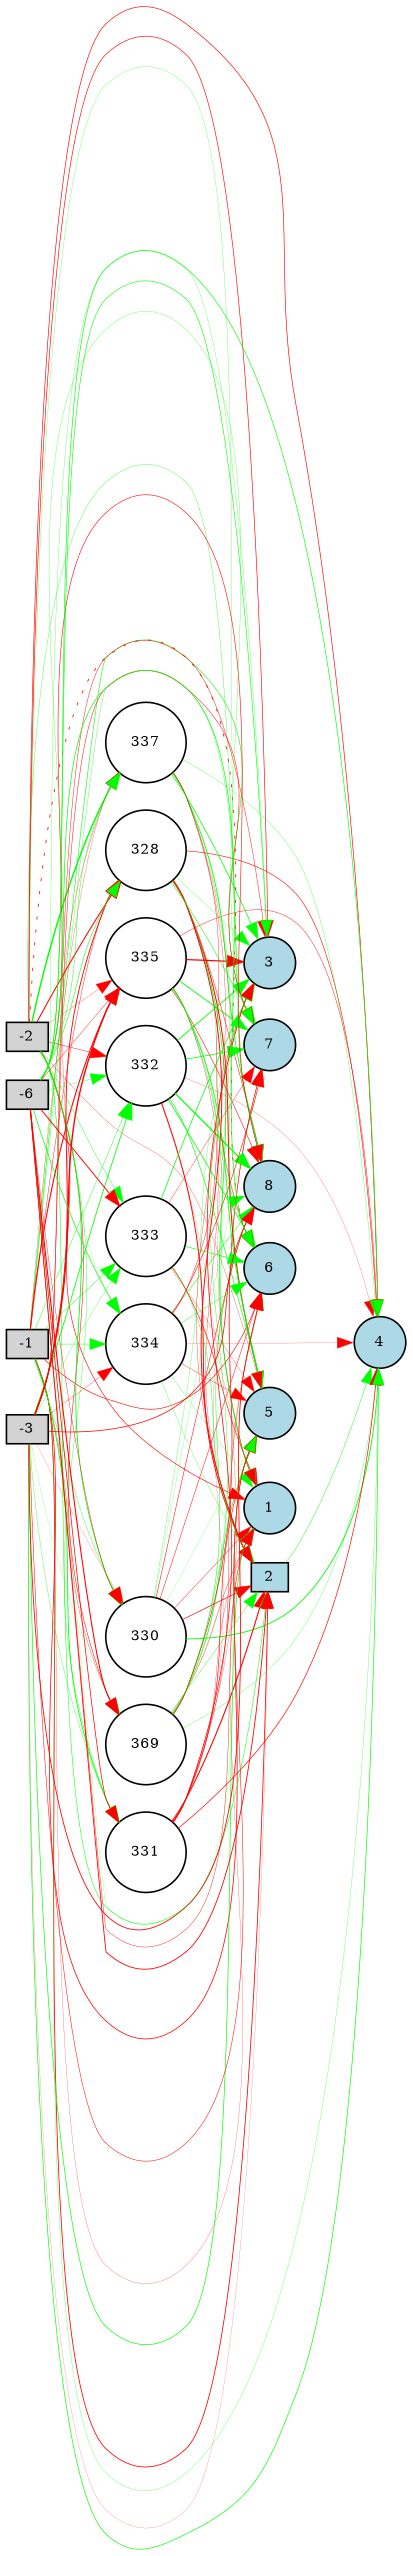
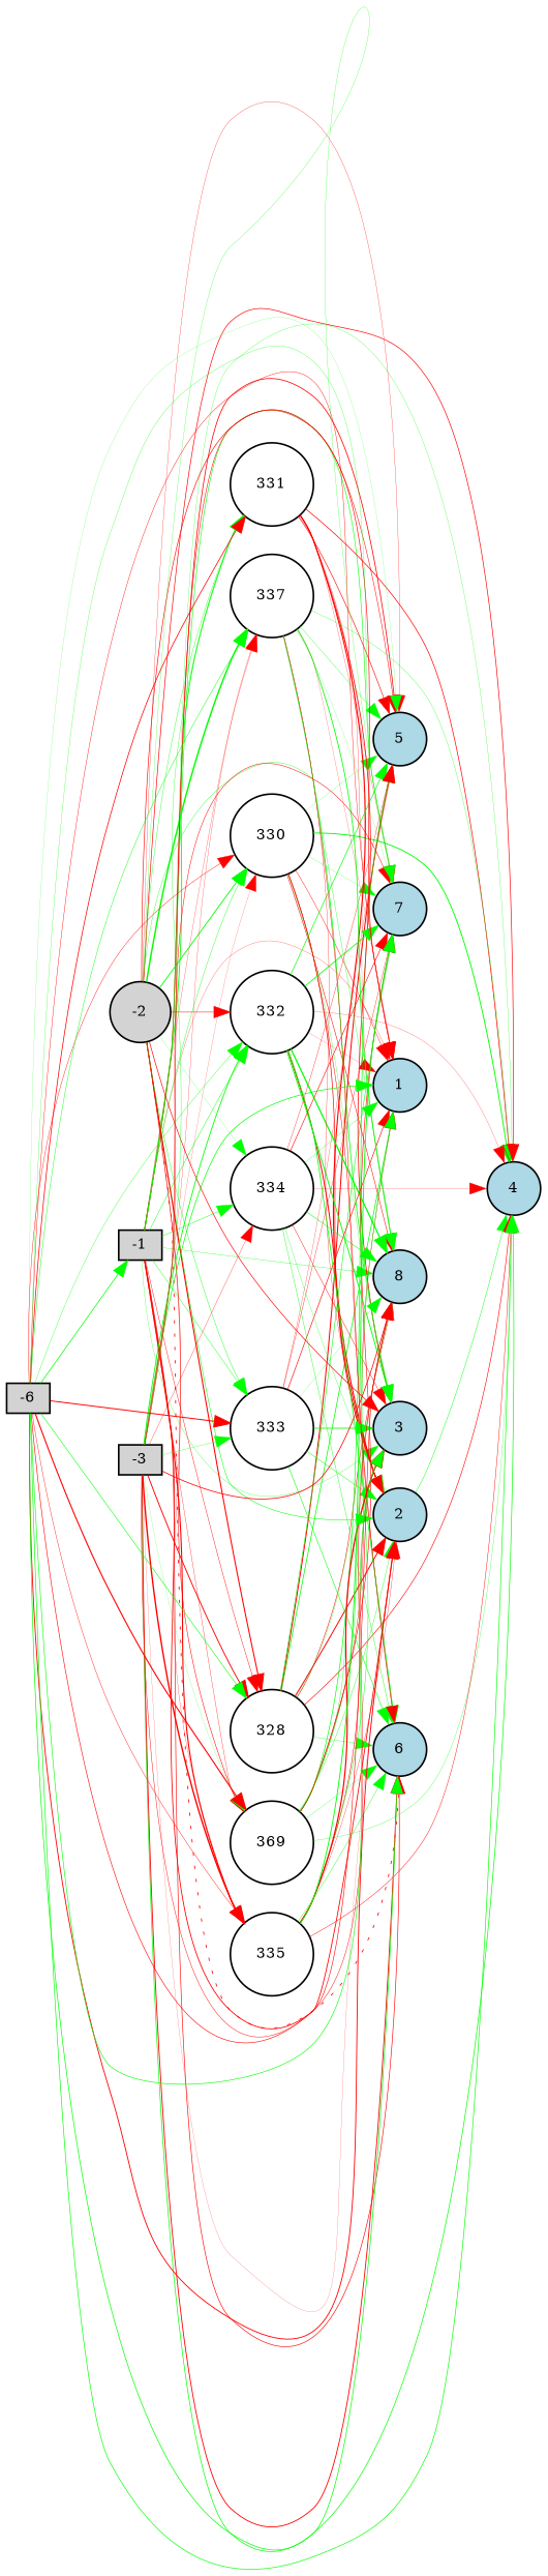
  digraph {
    rankdir=LR
    node [fillcolor=white fontsize=9 shape=circle style=filled]
    edge [color=red style=solid]
    -1 [fillcolor=lightgray height=0.2 shape=box width=0.2]
    n2 [fillcolor=lightblue height=0.2 label=8 width=0.2]
    1 [fillcolor=lightblue height=0.2 width=0.2]
-   2 [fillcolor=lightblue height=0.2 shape=box width=0.2]
+   2 [fillcolor=lightblue height=0.2 width=0.2]
    3 [fillcolor=lightblue height=0.2 width=0.2]
    4 [fillcolor=lightblue height=0.2 width=0.2]
    5 [fillcolor=lightblue height=0.2 width=0.2]
    6 [fillcolor=lightblue height=0.2 width=0.2]
    7 [fillcolor=lightblue height=0.2 width=0.2]
    328 [height=0.2 width=0.2]
    n11 [height=0.2 label=369 width=0.2]
    330 [height=0.2 width=0.2]
    331 [height=0.2 width=0.2]
    332 [height=0.2 width=0.2]
    333 [height=0.2 width=0.2]
    334 [height=0.2 width=0.2]
    335 [height=0.2 width=0.2]
    337 [height=0.2 width=0.2]
-   -2 [fillcolor=lightgray height=0.2 shape=box width=0.2]
+   -2 [fillcolor=lightgray height=0.2 width=0.2]
    -3 [fillcolor=lightgray height=0.2 shape=box width=0.2]
    n21 [fillcolor=lightgray height=0.2 label=-6 shape=box width=0.2]
    -1 -> n2 [color=green penwidth=0.19023624176962317]
    -1 -> 1 [penwidth=0.1404993283814503]
    -1 -> 2 [penwidth=0.502837117895131]
    -1 -> 3 [color=green penwidth=0.15907956738538642]
    -1 -> 4 [color=green penwidth=0.1594524891623399]
    -1 -> 5 [penwidth=0.46893130623055335]
    -1 -> 6 [penwidth=0.38090028728385894]
    -1 -> 7 [color=green penwidth=0.35276632473883085]
    -1 -> 328 [penwidth=0.2579472842190226]
    -1 -> n11 [penwidth=0.192210272232505]
    -1 -> 330 [color=green penwidth=0.22544197226277735]
    -1 -> 331 [color=green penwidth=0.5184512603720639]
    -1 -> 332 [color=green penwidth=0.25400993300316094]
    -1 -> 333 [color=green penwidth=0.23292700660560178]
    -1 -> 334 [color=green penwidth=0.25243277018577254]
    -1 -> 335 [penwidth=0.6740945814642101]
    -1 -> 337 [penwidth=0.15214479323772934]
    2 -> 4 [color=green penwidth=0.26528832668338087]
    328 -> n2 [penwidth=0.3007173695572586]
    328 -> 1 [color=green penwidth=0.4506797783190519]
    328 -> 2 [penwidth=0.5932495717942691]
    328 -> 3 [color=green penwidth=0.1515064812221138]
    328 -> 4 [penwidth=0.36126334906898416]
    328 -> 5 [penwidth=0.6137508667516574]
    328 -> 6 [color=green penwidth=0.17245075233880847]
    328 -> 7 [color=green penwidth=0.3267383009579779]
    n11 -> n2 [color=green penwidth=0.2980992621385343]
    n11 -> 1 [penwidth=0.2422293120360555]
    n11 -> 2 [color=green penwidth=0.2214338598582939]
    n11 -> 3 [color=green penwidth=0.22429665332184506]
    n11 -> 4 [color=green penwidth=0.16710449767859048]
    n11 -> 5 [color=green penwidth=0.4006869747127124]
    n11 -> 6 [color=green penwidth=0.14530174568440435]
    n11 -> 7 [penwidth=0.37166863370426084]
    330 -> n2 [penwidth=0.321575283144659]
    330 -> 1 [penwidth=0.24963845210788463]
    330 -> 2 [penwidth=0.41236721559430123]
    330 -> 3 [color=green penwidth=0.17120127415307418]
    330 -> 4 [color=green penwidth=0.5464391958666521]
    330 -> 5 [color=green penwidth=0.1111835679968691]
    330 -> 6 [penwidth=0.3002652604849738]
    330 -> 7 [color=green penwidth=0.1223445254916014]
    331 -> n2 [penwidth=0.10558405605108108]
    331 -> 1 [penwidth=0.17421551472976107]
    331 -> 2 [penwidth=0.6700461867873169]
    331 -> 3 [penwidth=0.4592965278488771]
    331 -> 4 [penwidth=0.41832791658266566]
    331 -> 5 [penwidth=0.3664019661564555]
-   331 -> 6 [penwidth=0.2370158342260192]
    331 -> 7 [penwidth=0.1425597458026116]
    332 -> n2 [color=green penwidth=0.7539499937180102]
    332 -> 1 [penwidth=0.10284972541622672]
    332 -> 2 [penwidth=0.6083828029565175]
    332 -> 3 [color=green penwidth=0.5415934511032547]
    332 -> 4 [penwidth=0.13494293469306673]
    332 -> 5 [color=green penwidth=0.39232654010456003]
    332 -> 6 [color=green penwidth=0.46537278215301625]
    332 -> 7 [color=green penwidth=0.46549508871431]
    333 -> n2 [color=green penwidth=0.10986557599600641]
    333 -> 1 [penwidth=0.37541971767213056]
    333 -> 2 [color=green penwidth=0.263319132678295]
    333 -> 3 [color=green penwidth=0.46141106396158016]
    333 -> 5 [penwidth=0.1517440883054536]
    333 -> 6 [color=green penwidth=0.3290993589127056]
    333 -> 7 [penwidth=0.2151072121000456]
    334 -> n2 [color=green penwidth=0.29893934730849425]
    334 -> 1 [color=green penwidth=0.15889288681856287]
    334 -> 2 [color=green penwidth=0.17140960431715702]
    334 -> 3 [penwidth=0.25162432533722545]
    334 -> 4 [penwidth=0.12291058440883457]
    334 -> 5 [penwidth=0.20684192036829002]
    334 -> 6 [color=green penwidth=0.2381238432657042]
    334 -> 7 [penwidth=0.3497609389823738]
    335 -> n2 [penwidth=0.3312262410910207]
    335 -> 1 [color=green penwidth=0.2684040143670028]
    335 -> 2 [penwidth=0.18115746920591758]
    335 -> 3 [penwidth=0.7347875625429126]
    335 -> 4 [penwidth=0.26691267854413614]
-   335 -> 5 [color=green penwidth=0.5036959785259745]
    335 -> 6 [color=green penwidth=0.2200701023789561]
    335 -> 7 [color=green penwidth=0.5418682639708609]
    337 -> n2 [color=green penwidth=0.48629920802029214]
    337 -> 1 [penwidth=0.1192117072146321]
    337 -> 2 [penwidth=0.18711112194032137]
    337 -> 3 [color=green penwidth=0.46258457021909516]
    337 -> 4 [color=green penwidth=0.1736624959114504]
    337 -> 5 [color=green penwidth=0.17785864279907193]
    337 -> 6 [penwidth=0.23290722862426622]
    337 -> 7 [color=green penwidth=0.10023668585256124]
    -2 -> n2 [color=green penwidth=0.20402662307743002]
    -2 -> 1 [penwidth=0.3815189099677162]
    -2 -> 2 [color=green penwidth=0.3123662987222673]
    -2 -> 3 [penwidth=0.392733867989577]
    -2 -> 4 [penwidth=0.4029945509066031]
    -2 -> 5 [penwidth=0.16617501169538157]
    -2 -> 6 [penwidth=0.4988859386058624 style=dotted]
    -2 -> 7 [color=green penwidth=0.15092488284061062]
    -2 -> 328 [penwidth=0.6462374950464257]
    -2 -> n11 [penwidth=0.3199060448228054]
    -2 -> 330 [color=green penwidth=0.5206926646893122]
    -2 -> 331 [color=green penwidth=0.21633405509995773]
    -2 -> 332 [penwidth=0.2749891779281713]
    -2 -> 333 [color=green penwidth=0.24125603666144615]
    -2 -> 334 [color=green penwidth=0.10113181885984304]
    -2 -> 335 [penwidth=0.1561444164845422]
    -2 -> 337 [color=green penwidth=0.880563683172299]
    -3 -> n2 [penwidth=0.45969324850178617]
    -3 -> 1 [color=green penwidth=0.41403441675595876]
    -3 -> 2 [penwidth=0.10115984917567918]
    -3 -> 3 [penwidth=0.2731994131892166]
    -3 -> 4 [color=green penwidth=0.41177084128707897]
    -3 -> 5 [penwidth=0.3142389658627068]
    -3 -> 6 [penwidth=0.5218794606353668]
    -3 -> 7 [penwidth=0.2984900906811315]
    -3 -> 328 [penwidth=0.5548278984741601]
    -3 -> n11 [color=green penwidth=0.10614379277391026]
    -3 -> 330 [penwidth=0.10646812316691097]
    -3 -> 331 [color=green penwidth=0.20192230222643287]
    -3 -> 332 [color=green penwidth=0.5059172106878594]
    -3 -> 333 [color=green penwidth=0.16579836862566036]
    -3 -> 334 [penwidth=0.17901094821991276]
    -3 -> 335 [penwidth=0.840508639750091]
    -3 -> 337 [penwidth=0.14919601861230986]
    n21 -> n2 [penwidth=0.3576739781295404]
    n21 -> 1 [penwidth=0.24643483437839794]
    n21 -> 2 [penwidth=0.5294128109250592]
    n21 -> 3 [color=green penwidth=0.3639323786871873]
    n21 -> 4 [color=green penwidth=0.3947484847888404]
    n21 -> 5 [color=green penwidth=0.10084251660421091]
    n21 -> 6 [color=green penwidth=0.41711583108435735]
    n21 -> 7 [color=green penwidth=0.16780369731836692]
    n21 -> 328 [color=green penwidth=0.33005992861951217]
    n21 -> n11 [penwidth=0.6681180706935739]
    n21 -> 330 [penwidth=0.23924304358876283]
    n21 -> 331 [penwidth=0.44918019098473216]
    n21 -> 332 [color=green penwidth=0.1930548697350623]
    n21 -> 333 [penwidth=0.5861554031274945]
-   n21 -> 334 [color=green penwidth=0.4288327297064053]
+   n21 -> -1 [color=green penwidth=0.4288327297064053]
    n21 -> 335 [penwidth=0.2365802871237702]
    n21 -> 337 [color=green penwidth=0.26265600777191056]
  }
